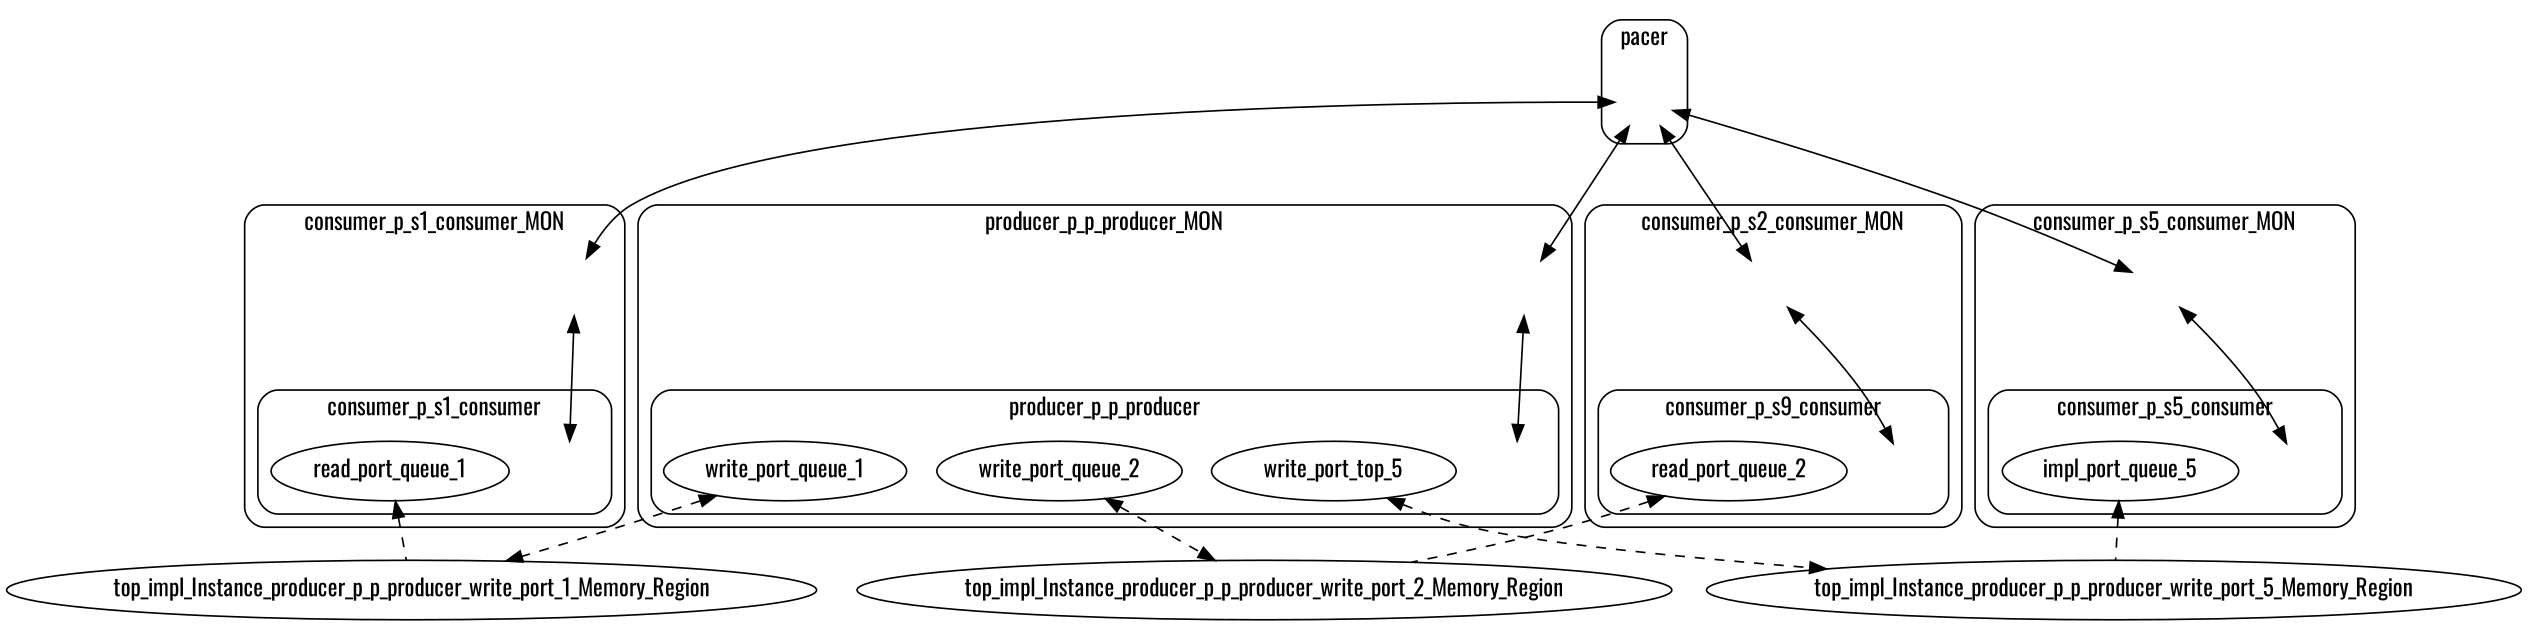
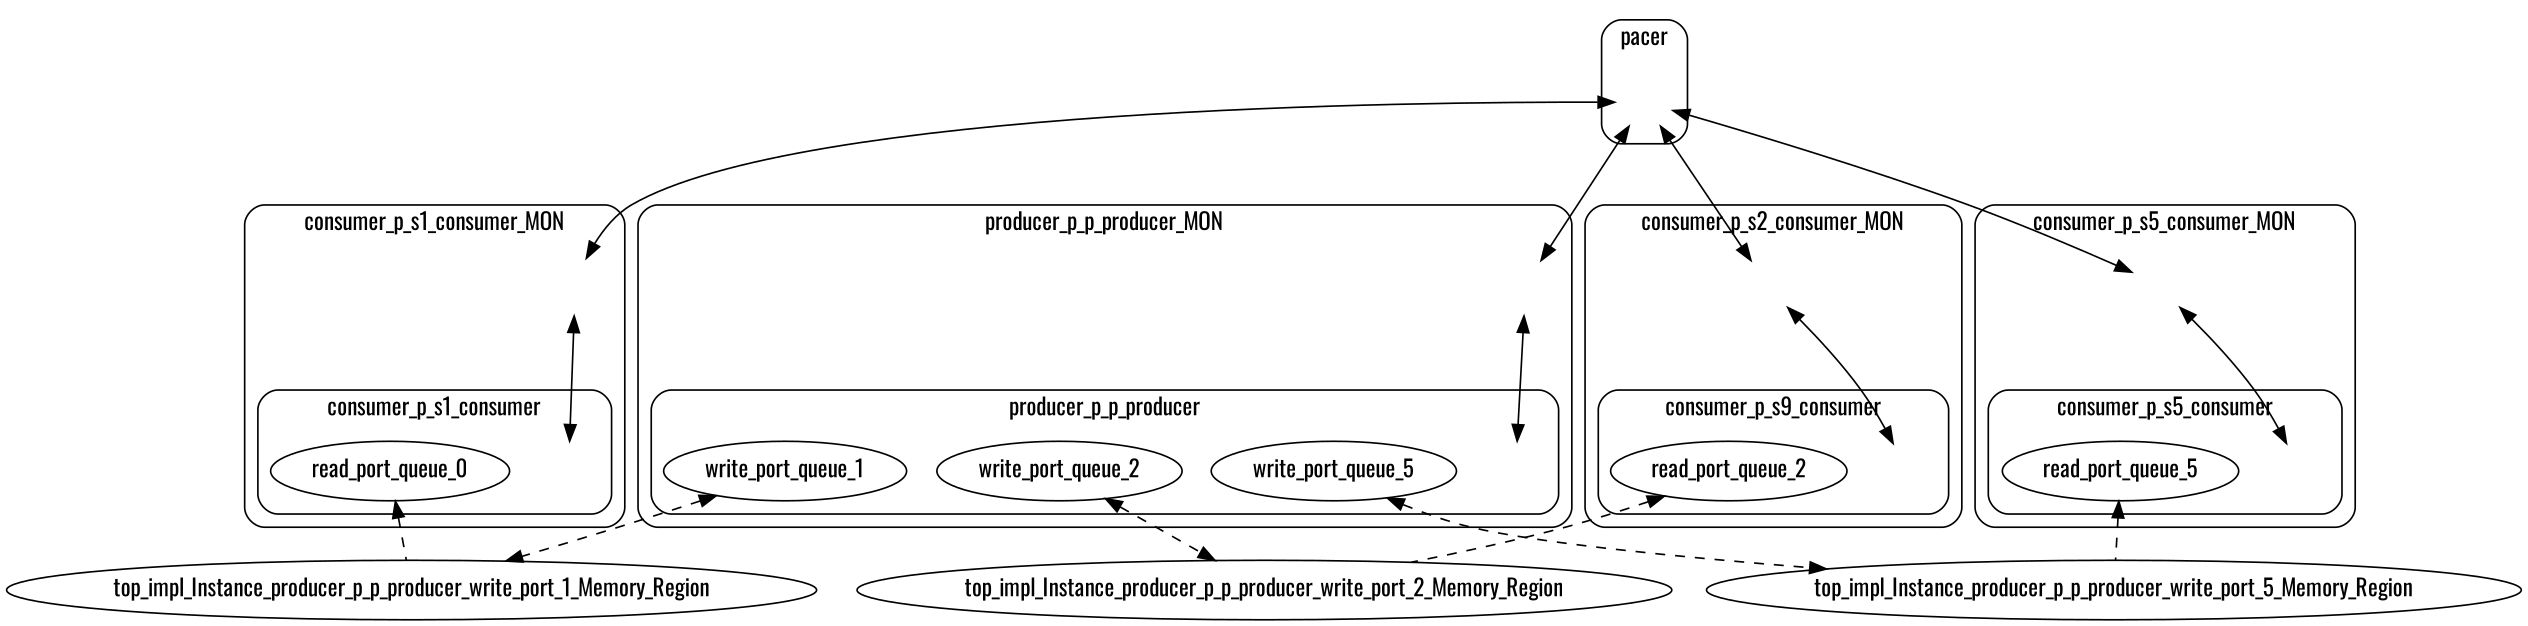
  digraph {
    compound=true
    fontname=Oswald
    style=rounded
    node [fontname=Oswald]
    edge [dir=both fontname=Oswald minlen=2]
    producer_p_p_producer_INVIS [fixedsize=true height=.5 style=invis width=.5]
    n2 [label=write_port_queue_1]
    n3 [label=write_port_queue_2]
-   n4 [label=write_port_top_5]
+   n4 [label=write_port_queue_5]
    producer_p_p_producer_MON_INVIS [fixedsize=true height=.5 style=invis width=.5]
    consumer_p_s1_consumer_INVIS [fixedsize=true height=.5 style=invis width=.5]
-   n7 [label=read_port_queue_1]
+   n7 [label=read_port_queue_0]
    consumer_p_s1_consumer_MON_INVIS [fixedsize=true height=.5 style=invis width=.5]
    consumer_p_s2_consumer_INVIS [fixedsize=true height=.5 style=invis width=.5]
    n10 [label=read_port_queue_2]
    consumer_p_s2_consumer_MON_INVIS [fixedsize=true height=.5 style=invis width=.5]
    consumer_p_s5_consumer_INVIS [fixedsize=true height=.5 style=invis width=.5]
-   n13 [label=impl_port_queue_5]
+   n13 [label=read_port_queue_5]
    consumer_p_s5_consumer_MON_INVIS [fixedsize=true height=.5 style=invis width=.5]
    pacer_INVIS [fixedsize=true height=.5 style=invis width=.5]
    top_impl_Instance_producer_p_p_producer_write_port_1_Memory_Region
    top_impl_Instance_producer_p_p_producer_write_port_2_Memory_Region
    top_impl_Instance_producer_p_p_producer_write_port_5_Memory_Region
    subgraph cluster_1 {
      label=producer_p_p_producer_MON
      producer_p_p_producer_MON_INVIS
      subgraph cluster_2 {
        label=producer_p_p_producer
        producer_p_p_producer_INVIS
        n2
        n3
        n4
      }
    }
    subgraph cluster_3 {
      label=consumer_p_s1_consumer_MON
      consumer_p_s1_consumer_MON_INVIS
      subgraph cluster_4 {
        label=consumer_p_s1_consumer
        consumer_p_s1_consumer_INVIS
        n7
      }
    }
    subgraph cluster_5 {
      label=consumer_p_s2_consumer_MON
      consumer_p_s2_consumer_MON_INVIS
      subgraph cluster_6 {
        label=consumer_p_s9_consumer
        consumer_p_s2_consumer_INVIS
        n10
      }
    }
    subgraph cluster_7 {
      label=consumer_p_s5_consumer_MON
      consumer_p_s5_consumer_MON_INVIS
      subgraph cluster_8 {
        label=consumer_p_s5_consumer
        consumer_p_s5_consumer_INVIS
        n13
      }
    }
    subgraph cluster_9 {
      label=pacer
      pacer_INVIS
    }
    n2 -> top_impl_Instance_producer_p_p_producer_write_port_1_Memory_Region [style=dashed minlen=""]
    n3 -> top_impl_Instance_producer_p_p_producer_write_port_2_Memory_Region [style=dashed minlen=""]
    n4 -> top_impl_Instance_producer_p_p_producer_write_port_5_Memory_Region [style=dashed minlen=""]
    producer_p_p_producer_MON_INVIS -> producer_p_p_producer_INVIS
    n7 -> top_impl_Instance_producer_p_p_producer_write_port_1_Memory_Region [dir=back style=dashed minlen=""]
    consumer_p_s1_consumer_MON_INVIS -> consumer_p_s1_consumer_INVIS
    n10 -> top_impl_Instance_producer_p_p_producer_write_port_2_Memory_Region [dir=back style=dashed minlen=""]
    consumer_p_s2_consumer_MON_INVIS -> consumer_p_s2_consumer_INVIS
    n13 -> top_impl_Instance_producer_p_p_producer_write_port_5_Memory_Region [dir=back style=dashed minlen=""]
    consumer_p_s5_consumer_MON_INVIS -> consumer_p_s5_consumer_INVIS
    pacer_INVIS -> producer_p_p_producer_MON_INVIS
    pacer_INVIS -> consumer_p_s1_consumer_MON_INVIS
    pacer_INVIS -> consumer_p_s2_consumer_MON_INVIS
    pacer_INVIS -> consumer_p_s5_consumer_MON_INVIS
  }
